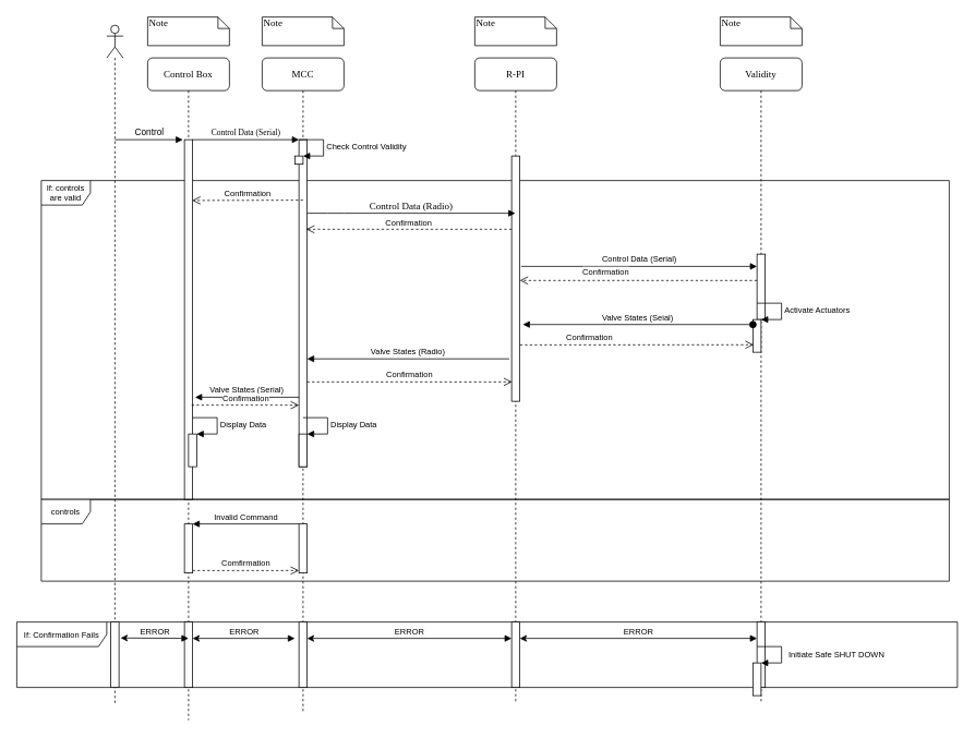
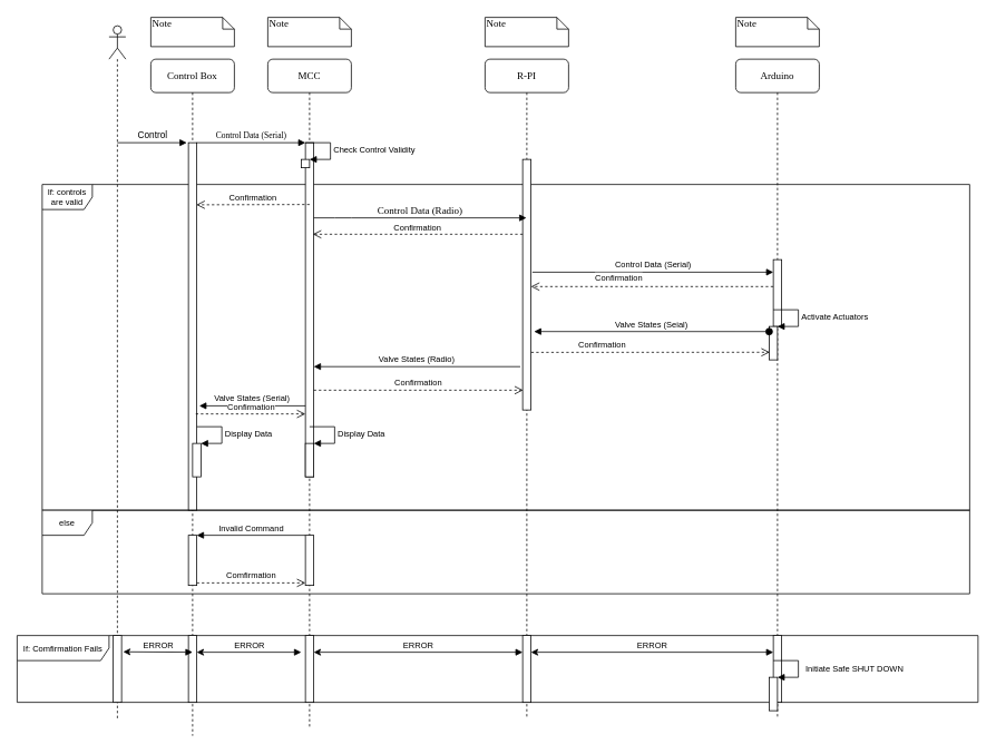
  <mxCell id="0" />
  <mxCell id="1" parent="0" />
  <mxCell id="2" value="If: controls are valid" style="shape=umlFrame;whiteSpace=wrap;html=1;fontSize=10;" parent="1" vertex="1"><mxGeometry x="50" y="220" width="1110" height="390" as="geometry" /></mxCell>
  <mxCell id="3" value="MCC" style="shape=umlLifeline;perimeter=lifelinePerimeter;whiteSpace=wrap;html=1;container=1;collapsible=0;recursiveResize=0;outlineConnect=0;rounded=1;shadow=0;comic=0;labelBackgroundColor=none;strokeWidth=1;fontFamily=Verdana;fontSize=12;align=center;" parent="1" vertex="1"><mxGeometry x="320" y="70" width="100" height="800" as="geometry" /></mxCell>
  <mxCell id="4" value="" style="html=1;points=[];perimeter=orthogonalPerimeter;rounded=0;shadow=0;comic=0;labelBackgroundColor=none;strokeWidth=1;fontFamily=Verdana;fontSize=12;align=center;" parent="3" vertex="1"><mxGeometry x="45" y="100" width="10" height="400" as="geometry" /></mxCell>
  <mxCell id="5" value="" style="html=1;points=[];perimeter=orthogonalPerimeter;fontSize=10;" parent="3" vertex="1"><mxGeometry x="40" y="120" width="10" height="10" as="geometry" /></mxCell>
  <mxCell id="6" value="Check Control Validity" style="edgeStyle=orthogonalEdgeStyle;html=1;align=left;spacingLeft=2;endArrow=block;rounded=0;entryX=1;entryY=0;fontSize=10;" parent="3" target="5" edge="1"><mxGeometry relative="1" as="geometry"><mxPoint x="45" y="100" as="sourcePoint" /><Array as="points"><mxPoint x="75" y="100" /></Array></mxGeometry></mxCell>
  <mxCell id="7" value="" style="html=1;points=[];perimeter=orthogonalPerimeter;fontSize=10;" parent="3" vertex="1"><mxGeometry x="45" y="460" width="10" height="40" as="geometry" /></mxCell>
  <mxCell id="8" value="Display Data" style="edgeStyle=orthogonalEdgeStyle;html=1;align=left;spacingLeft=2;endArrow=block;rounded=0;entryX=1;entryY=0;fontSize=10;" parent="3" target="7" edge="1"><mxGeometry relative="1" as="geometry"><mxPoint x="50" y="440" as="sourcePoint" /><Array as="points"><mxPoint x="80" y="440" /></Array></mxGeometry></mxCell>
  <mxCell id="9" value="R-PI" style="shape=umlLifeline;perimeter=lifelinePerimeter;whiteSpace=wrap;html=1;container=1;collapsible=0;recursiveResize=0;outlineConnect=0;rounded=1;shadow=0;comic=0;labelBackgroundColor=none;strokeWidth=1;fontFamily=Verdana;fontSize=12;align=center;" parent="1" vertex="1"><mxGeometry x="580" y="70" width="100" height="790" as="geometry" /></mxCell>
  <mxCell id="10" value="" style="html=1;points=[];perimeter=orthogonalPerimeter;rounded=0;shadow=0;comic=0;labelBackgroundColor=none;strokeWidth=1;fontFamily=Verdana;fontSize=12;align=center;" parent="9" vertex="1"><mxGeometry x="45" y="120" width="10" height="300" as="geometry" /></mxCell>
- <mxCell id="11" value="Validity" style="shape=umlLifeline;perimeter=lifelinePerimeter;whiteSpace=wrap;html=1;container=1;collapsible=0;recursiveResize=0;outlineConnect=0;rounded=1;shadow=0;comic=0;labelBackgroundColor=none;strokeWidth=1;fontFamily=Verdana;fontSize=12;align=center;" parent="1" vertex="1"><mxGeometry x="880" y="70" width="100" height="790" as="geometry" /></mxCell>
+ <mxCell id="11" value="Arduino" style="shape=umlLifeline;perimeter=lifelinePerimeter;whiteSpace=wrap;html=1;container=1;collapsible=0;recursiveResize=0;outlineConnect=0;rounded=1;shadow=0;comic=0;labelBackgroundColor=none;strokeWidth=1;fontFamily=Verdana;fontSize=12;align=center;" parent="1" vertex="1"><mxGeometry x="880" y="70" width="100" height="790" as="geometry" /></mxCell>
  <mxCell id="12" value="" style="html=1;points=[];perimeter=orthogonalPerimeter;fontSize=10;" parent="11" vertex="1"><mxGeometry x="45" y="240" width="10" height="80" as="geometry" /></mxCell>
  <mxCell id="13" value="" style="html=1;points=[];perimeter=orthogonalPerimeter;fontSize=10;" parent="11" vertex="1"><mxGeometry x="40" y="320" width="10" height="40" as="geometry" /></mxCell>
  <mxCell id="14" value="Activate Actuators" style="edgeStyle=orthogonalEdgeStyle;html=1;align=left;spacingLeft=2;endArrow=block;rounded=0;entryX=1;entryY=0;fontSize=10;" parent="11" target="13" edge="1"><mxGeometry relative="1" as="geometry"><mxPoint x="45" y="300" as="sourcePoint" /><Array as="points"><mxPoint x="75" y="300" /></Array></mxGeometry></mxCell>
  <mxCell id="15" value="Control Box" style="shape=umlLifeline;perimeter=lifelinePerimeter;whiteSpace=wrap;html=1;container=1;collapsible=0;recursiveResize=0;outlineConnect=0;rounded=1;shadow=0;comic=0;labelBackgroundColor=none;strokeWidth=1;fontFamily=Verdana;fontSize=12;align=center;" parent="1" vertex="1"><mxGeometry x="180" y="70" width="100" height="810" as="geometry" /></mxCell>
  <mxCell id="16" value="" style="html=1;points=[];perimeter=orthogonalPerimeter;rounded=0;shadow=0;comic=0;labelBackgroundColor=none;strokeWidth=1;fontFamily=Verdana;fontSize=12;align=center;" parent="15" vertex="1"><mxGeometry x="45" y="100" width="10" height="440" as="geometry" /></mxCell>
  <mxCell id="17" value="" style="html=1;points=[];perimeter=orthogonalPerimeter;fontSize=10;" parent="15" vertex="1"><mxGeometry x="50" y="460" width="10" height="40" as="geometry" /></mxCell>
  <mxCell id="18" value="Display Data" style="edgeStyle=orthogonalEdgeStyle;html=1;align=left;spacingLeft=2;endArrow=block;rounded=0;entryX=1;entryY=0;fontSize=10;" parent="15" target="17" edge="1"><mxGeometry relative="1" as="geometry"><mxPoint x="55" y="440" as="sourcePoint" /><Array as="points"><mxPoint x="85" y="440" /></Array></mxGeometry></mxCell>
  <mxCell id="19" value="&lt;font style=&quot;font-size: 10px&quot;&gt;Control Data (Serial)&lt;/font&gt;" style="html=1;verticalAlign=bottom;endArrow=block;entryX=0;entryY=0;labelBackgroundColor=none;fontFamily=Verdana;fontSize=12;edgeStyle=elbowEdgeStyle;elbow=vertical;" parent="1" source="16" target="4" edge="1"><mxGeometry relative="1" as="geometry"><mxPoint x="300" y="180" as="sourcePoint" /></mxGeometry></mxCell>
  <mxCell id="20" value="Control Data (Radio)" style="html=1;verticalAlign=bottom;endArrow=block;labelBackgroundColor=none;fontFamily=Verdana;fontSize=12;edgeStyle=elbowEdgeStyle;elbow=vertical;" parent="1" source="4" target="9" edge="1"><mxGeometry relative="1" as="geometry"><mxPoint x="450" y="190" as="sourcePoint" /><mxPoint x="630" y="230" as="targetPoint" /><Array as="points"><mxPoint x="410" y="260" /><mxPoint x="570" y="350" /><mxPoint x="590" y="320" /><mxPoint x="630" y="330" /><mxPoint x="480" y="230" /><mxPoint x="390" y="270" /></Array></mxGeometry></mxCell>
  <mxCell id="21" value="Note" style="shape=note;whiteSpace=wrap;html=1;size=14;verticalAlign=top;align=left;spacingTop=-6;rounded=0;shadow=0;comic=0;labelBackgroundColor=none;strokeWidth=1;fontFamily=Verdana;fontSize=12" parent="1" vertex="1"><mxGeometry x="180" y="20" width="100" height="35" as="geometry" /></mxCell>
  <mxCell id="22" value="Note" style="shape=note;whiteSpace=wrap;html=1;size=14;verticalAlign=top;align=left;spacingTop=-6;rounded=0;shadow=0;comic=0;labelBackgroundColor=none;strokeWidth=1;fontFamily=Verdana;fontSize=12" parent="1" vertex="1"><mxGeometry x="320" y="20" width="100" height="35" as="geometry" /></mxCell>
  <mxCell id="23" value="Note" style="shape=note;whiteSpace=wrap;html=1;size=14;verticalAlign=top;align=left;spacingTop=-6;rounded=0;shadow=0;comic=0;labelBackgroundColor=none;strokeWidth=1;fontFamily=Verdana;fontSize=12" parent="1" vertex="1"><mxGeometry x="580" y="20" width="100" height="35" as="geometry" /></mxCell>
  <mxCell id="24" value="Note" style="shape=note;whiteSpace=wrap;html=1;size=14;verticalAlign=top;align=left;spacingTop=-6;rounded=0;shadow=0;comic=0;labelBackgroundColor=none;strokeWidth=1;fontFamily=Verdana;fontSize=12" parent="1" vertex="1"><mxGeometry x="880" y="20" width="100" height="35" as="geometry" /></mxCell>
  <mxCell id="25" value="" style="shape=umlLifeline;participant=umlActor;perimeter=lifelinePerimeter;whiteSpace=wrap;html=1;container=1;collapsible=0;recursiveResize=0;verticalAlign=top;spacingTop=36;outlineConnect=0;" parent="1" vertex="1"><mxGeometry x="130" y="30" width="20" height="830" as="geometry" /></mxCell>
  <mxCell id="26" value="Control" style="html=1;verticalAlign=bottom;endArrow=block;rounded=0;entryX=-0.2;entryY=0;entryDx=0;entryDy=0;entryPerimeter=0;" parent="25" target="16" edge="1"><mxGeometry width="80" relative="1" as="geometry"><mxPoint x="10" y="140" as="sourcePoint" /><mxPoint x="90" y="140" as="targetPoint" /></mxGeometry></mxCell>
  <mxCell id="27" value="Confirmation" style="html=1;verticalAlign=bottom;endArrow=open;dashed=1;endSize=8;rounded=0;fontSize=10;entryX=0.886;entryY=0.274;entryDx=0;entryDy=0;entryPerimeter=0;" parent="1" source="10" target="4" edge="1"><mxGeometry relative="1" as="geometry"><mxPoint x="570" y="290" as="sourcePoint" /><mxPoint x="490" y="290" as="targetPoint" /></mxGeometry></mxCell>
  <mxCell id="28" value="Confirmation" style="html=1;verticalAlign=bottom;endArrow=open;dashed=1;endSize=8;rounded=0;fontSize=10;entryX=0.955;entryY=0.169;entryDx=0;entryDy=0;entryPerimeter=0;" parent="1" target="16" edge="1"><mxGeometry relative="1" as="geometry"><mxPoint x="370" y="244" as="sourcePoint" /><mxPoint x="280" y="240" as="targetPoint" /></mxGeometry></mxCell>
  <mxCell id="29" value="Control Data (Serial)" style="html=1;verticalAlign=bottom;startArrow=none;startFill=0;endArrow=block;startSize=8;rounded=0;fontSize=10;exitX=1.162;exitY=0.45;exitDx=0;exitDy=0;exitPerimeter=0;" parent="1" source="10" target="12" edge="1"><mxGeometry width="60" relative="1" as="geometry"><mxPoint x="660" y="320" as="sourcePoint" /><mxPoint x="720" y="320" as="targetPoint" /></mxGeometry></mxCell>
  <mxCell id="30" value="Confirmation" style="html=1;verticalAlign=bottom;endArrow=open;dashed=1;endSize=8;rounded=0;fontSize=10;exitX=-0.01;exitY=0.403;exitDx=0;exitDy=0;exitPerimeter=0;" parent="1" source="12" target="10" edge="1"><mxGeometry x="0.277" y="-2" relative="1" as="geometry"><mxPoint x="910" y="340" as="sourcePoint" /><mxPoint x="830" y="340" as="targetPoint" /><mxPoint as="offset" /></mxGeometry></mxCell>
  <mxCell id="31" value="Valve States (Seial)" style="html=1;verticalAlign=bottom;startArrow=oval;startFill=1;endArrow=block;startSize=8;rounded=0;fontSize=10;entryX=1.369;entryY=0.687;entryDx=0;entryDy=0;entryPerimeter=0;exitX=0;exitY=0.153;exitDx=0;exitDy=0;exitPerimeter=0;" parent="1" source="13" target="10" edge="1"><mxGeometry width="60" relative="1" as="geometry"><mxPoint x="830" y="410" as="sourcePoint" /><mxPoint x="890" y="410" as="targetPoint" /></mxGeometry></mxCell>
  <mxCell id="32" value="Confirmation" style="html=1;verticalAlign=bottom;endArrow=open;dashed=1;endSize=8;rounded=0;fontSize=10;entryX=0.076;entryY=0.772;entryDx=0;entryDy=0;entryPerimeter=0;exitX=1.024;exitY=0.77;exitDx=0;exitDy=0;exitPerimeter=0;" parent="1" source="10" target="13" edge="1"><mxGeometry x="-0.406" y="1" relative="1" as="geometry"><mxPoint x="890" y="440" as="sourcePoint" /><mxPoint x="810" y="440" as="targetPoint" /><mxPoint as="offset" /></mxGeometry></mxCell>
  <mxCell id="33" value="Valve States (Radio)" style="html=1;verticalAlign=bottom;endArrow=block;rounded=0;fontSize=10;exitX=-0.286;exitY=0.827;exitDx=0;exitDy=0;exitPerimeter=0;" parent="1" source="10" target="4" edge="1"><mxGeometry width="80" relative="1" as="geometry"><mxPoint x="520" y="440" as="sourcePoint" /><mxPoint x="600" y="440" as="targetPoint" /></mxGeometry></mxCell>
  <mxCell id="34" value="Confirmation" style="html=1;verticalAlign=bottom;endArrow=open;dashed=1;endSize=8;rounded=0;fontSize=10;entryX=0.059;entryY=0.921;entryDx=0;entryDy=0;entryPerimeter=0;" parent="1" source="4" target="10" edge="1"><mxGeometry relative="1" as="geometry"><mxPoint x="560" y="490" as="sourcePoint" /><mxPoint x="620" y="458" as="targetPoint" /></mxGeometry></mxCell>
  <mxCell id="35" value="Valve States (Serial)" style="html=1;verticalAlign=bottom;endArrow=block;rounded=0;fontSize=10;entryX=1.3;entryY=0.716;entryDx=0;entryDy=0;entryPerimeter=0;" parent="1" source="4" target="16" edge="1"><mxGeometry width="80" relative="1" as="geometry"><mxPoint x="353.57" y="480" as="sourcePoint" /><mxPoint x="240" y="477" as="targetPoint" /></mxGeometry></mxCell>
  <mxCell id="36" value="Confirmation" style="html=1;verticalAlign=bottom;endArrow=open;dashed=1;endSize=8;rounded=0;fontSize=10;exitX=0.886;exitY=0.738;exitDx=0;exitDy=0;exitPerimeter=0;" parent="1" source="16" target="4" edge="1"><mxGeometry relative="1" as="geometry"><mxPoint x="383.86" y="474.36" as="sourcePoint" /><mxPoint x="635.59" y="476.3" as="targetPoint" /></mxGeometry></mxCell>
- <mxCell id="37" value="controls" style="shape=umlFrame;whiteSpace=wrap;html=1;fontSize=10;" parent="1" vertex="1"><mxGeometry x="50" y="610" width="1110" height="100" as="geometry" /></mxCell>
+ <mxCell id="37" value="else" style="shape=umlFrame;whiteSpace=wrap;html=1;fontSize=10;" parent="1" vertex="1"><mxGeometry x="50" y="610" width="1110" height="100" as="geometry" /></mxCell>
  <mxCell id="38" value="" style="html=1;points=[];perimeter=orthogonalPerimeter;fontSize=10;" parent="1" vertex="1"><mxGeometry x="225" y="640" width="10" height="60" as="geometry" /></mxCell>
  <mxCell id="39" value="Invalid Command" style="html=1;verticalAlign=bottom;endArrow=block;entryX=1;entryY=0;rounded=0;fontSize=10;" parent="1" source="41" target="38" edge="1"><mxGeometry relative="1" as="geometry"><mxPoint x="295" y="640" as="sourcePoint" /></mxGeometry></mxCell>
  <mxCell id="40" value="Comfirmation" style="html=1;verticalAlign=bottom;endArrow=open;dashed=1;endSize=8;exitX=1;exitY=0.95;rounded=0;fontSize=10;" parent="1" source="38" target="41" edge="1"><mxGeometry relative="1" as="geometry"><mxPoint x="295" y="697" as="targetPoint" /></mxGeometry></mxCell>
  <mxCell id="41" value="" style="html=1;points=[];perimeter=orthogonalPerimeter;fontSize=10;" parent="1" vertex="1"><mxGeometry x="365" y="640" width="10" height="60" as="geometry" /></mxCell>
- <mxCell id="42" value="If: Confirmation Fails" style="shape=umlFrame;whiteSpace=wrap;html=1;fontSize=10;width=110;height=30;" parent="1" vertex="1"><mxGeometry x="20" y="760" width="1150" height="80" as="geometry" /></mxCell>
+ <mxCell id="42" value="If: Comfirmation Fails" style="shape=umlFrame;whiteSpace=wrap;html=1;fontSize=10;width=110;height=30;" parent="1" vertex="1"><mxGeometry x="20" y="760" width="1150" height="80" as="geometry" /></mxCell>
  <mxCell id="43" value="" style="html=1;points=[];perimeter=orthogonalPerimeter;fontSize=10;" parent="1" vertex="1"><mxGeometry x="135" y="760" width="10" height="80" as="geometry" /></mxCell>
  <mxCell id="44" value="" style="html=1;points=[];perimeter=orthogonalPerimeter;fontSize=10;" parent="1" vertex="1"><mxGeometry x="225" y="760" width="10" height="80" as="geometry" /></mxCell>
  <mxCell id="45" value="" style="html=1;points=[];perimeter=orthogonalPerimeter;fontSize=10;" parent="1" vertex="1"><mxGeometry x="365" y="760" width="10" height="80" as="geometry" /></mxCell>
  <mxCell id="46" value="" style="html=1;points=[];perimeter=orthogonalPerimeter;fontSize=10;" parent="1" vertex="1"><mxGeometry x="625" y="760" width="10" height="80" as="geometry" /></mxCell>
  <mxCell id="47" value="" style="html=1;points=[];perimeter=orthogonalPerimeter;fontSize=10;" parent="1" vertex="1"><mxGeometry x="925" y="760" width="10" height="80" as="geometry" /></mxCell>
  <mxCell id="48" value="ERROR" style="html=1;verticalAlign=bottom;endArrow=block;rounded=0;fontSize=10;exitX=1.197;exitY=0.244;exitDx=0;exitDy=0;exitPerimeter=0;startArrow=classic;startFill=1;" parent="1" source="43" edge="1"><mxGeometry width="80" relative="1" as="geometry"><mxPoint x="150" y="780" as="sourcePoint" /><mxPoint x="230" y="780" as="targetPoint" /></mxGeometry></mxCell>
  <mxCell id="49" value="ERROR" style="html=1;verticalAlign=bottom;endArrow=block;rounded=0;fontSize=10;exitX=1.197;exitY=0.244;exitDx=0;exitDy=0;exitPerimeter=0;startArrow=classic;startFill=1;" parent="1" edge="1"><mxGeometry width="80" relative="1" as="geometry"><mxPoint x="235" y="780" as="sourcePoint" /><mxPoint x="360" y="780" as="targetPoint" /></mxGeometry></mxCell>
  <mxCell id="50" value="ERROR" style="html=1;verticalAlign=bottom;endArrow=block;rounded=0;fontSize=10;exitX=1.197;exitY=0.244;exitDx=0;exitDy=0;exitPerimeter=0;startArrow=classic;startFill=1;" parent="1" target="46" edge="1"><mxGeometry width="80" relative="1" as="geometry"><mxPoint x="375" y="780" as="sourcePoint" /><mxPoint x="458.03" y="780.48" as="targetPoint" /></mxGeometry></mxCell>
  <mxCell id="51" value="ERROR" style="html=1;verticalAlign=bottom;endArrow=block;rounded=0;fontSize=10;exitX=1.197;exitY=0.244;exitDx=0;exitDy=0;exitPerimeter=0;startArrow=classic;startFill=1;" parent="1" target="47" edge="1"><mxGeometry width="80" relative="1" as="geometry"><mxPoint x="635" y="780" as="sourcePoint" /><mxPoint x="718.03" y="780.48" as="targetPoint" /></mxGeometry></mxCell>
  <mxCell id="52" value="" style="html=1;points=[];perimeter=orthogonalPerimeter;fontSize=10;" parent="1" vertex="1"><mxGeometry x="920" y="810" width="10" height="40" as="geometry" /></mxCell>
  <mxCell id="53" value="Initiate Safe SHUT DOWN" style="edgeStyle=orthogonalEdgeStyle;html=1;align=left;spacingLeft=2;endArrow=block;rounded=0;entryX=1;entryY=0;fontSize=10;" parent="1" target="52" edge="1"><mxGeometry x="0.066" y="5" relative="1" as="geometry"><mxPoint x="925" y="790" as="sourcePoint" /><Array as="points"><mxPoint x="955" y="790" /></Array><mxPoint as="offset" /></mxGeometry></mxCell>
